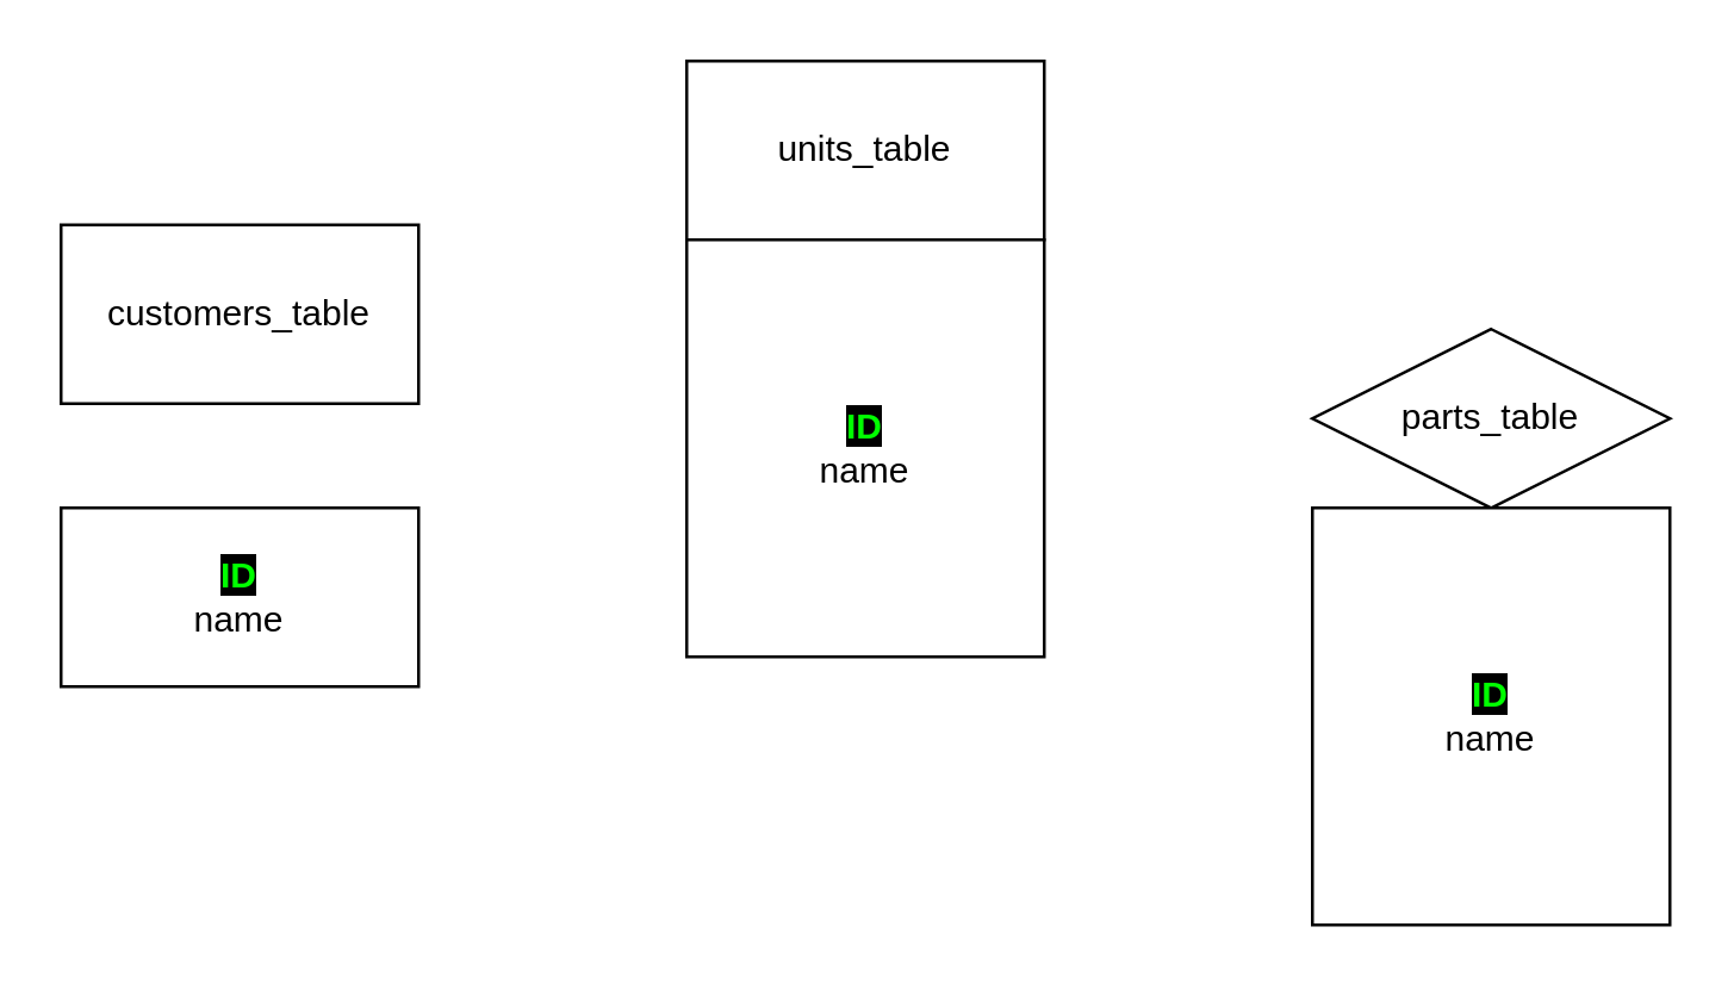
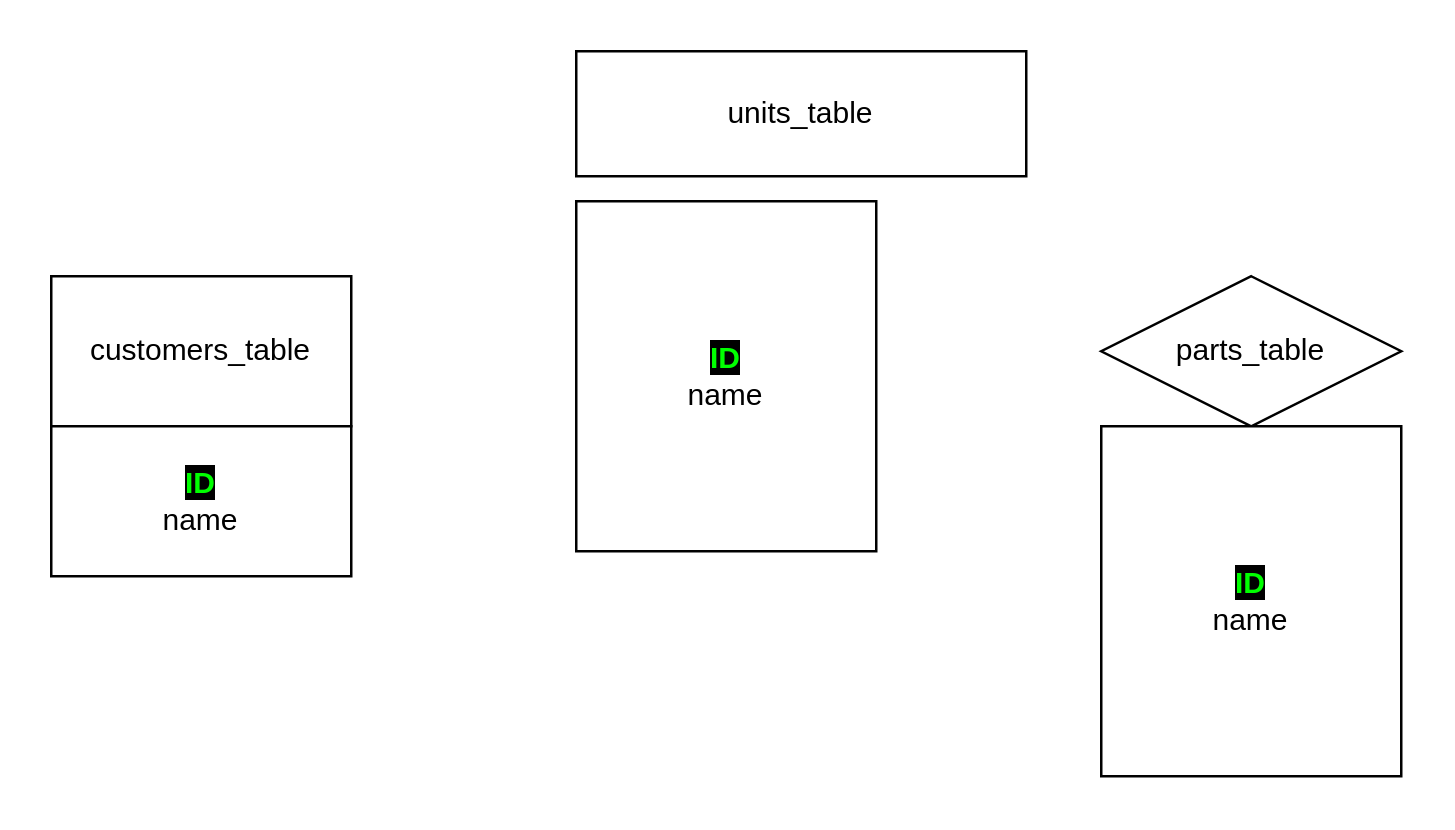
  <mxCell id="0" />
  <mxCell id="1" parent="0" />
- <mxCell id="2" value="customers_table" style="rounded=0;whiteSpace=wrap;html=1;" vertex="1" parent="1"><mxGeometry x="20" y="75" width="120" height="60" as="geometry" /></mxCell>
+ <mxCell id="2" value="customers_table" style="rounded=0;whiteSpace=wrap;html=1;" vertex="1" parent="1"><mxGeometry x="20" y="110" width="120" height="60" as="geometry" /></mxCell>
  <mxCell id="3" value="&lt;span style=&quot;background-color: rgb(0 , 0 , 0)&quot;&gt;&lt;font color=&quot;#00ff00&quot;&gt;&lt;b&gt;ID&lt;br&gt;&lt;/b&gt;&lt;/font&gt;&lt;/span&gt;name" style="rounded=0;whiteSpace=wrap;html=1;" vertex="1" parent="1"><mxGeometry x="20" y="170" width="120" height="60" as="geometry" /></mxCell>
- <mxCell id="4" value="units_table" style="rounded=0;whiteSpace=wrap;html=1;" vertex="1" parent="1"><mxGeometry x="230" y="20" width="120" height="60" as="geometry" /></mxCell>
+ <mxCell id="4" value="units_table" style="rounded=0;whiteSpace=wrap;html=1;" vertex="1" parent="1"><mxGeometry x="230" y="20" width="180" height="50" as="geometry" /></mxCell>
  <mxCell id="5" value="parts_table" style="rhombus;whiteSpace=wrap;html=1;" vertex="1" parent="1"><mxGeometry x="440" y="110" width="120" height="60" as="geometry" /></mxCell>
  <mxCell id="6" value="&lt;span style=&quot;background-color: rgb(0 , 0 , 0)&quot;&gt;&lt;font color=&quot;#00ff00&quot;&gt;&lt;b&gt;ID&lt;br&gt;&lt;/b&gt;&lt;/font&gt;&lt;/span&gt;name" style="rounded=0;whiteSpace=wrap;html=1;" vertex="1" parent="1"><mxGeometry x="230" y="80" width="120" height="140" as="geometry" /></mxCell>
  <mxCell id="7" value="&lt;span style=&quot;background-color: rgb(0 , 0 , 0)&quot;&gt;&lt;font color=&quot;#00ff00&quot;&gt;&lt;b&gt;ID&lt;br&gt;&lt;/b&gt;&lt;/font&gt;&lt;/span&gt;name" style="rounded=0;whiteSpace=wrap;html=1;" vertex="1" parent="1"><mxGeometry x="440" y="170" width="120" height="140" as="geometry" /></mxCell>
